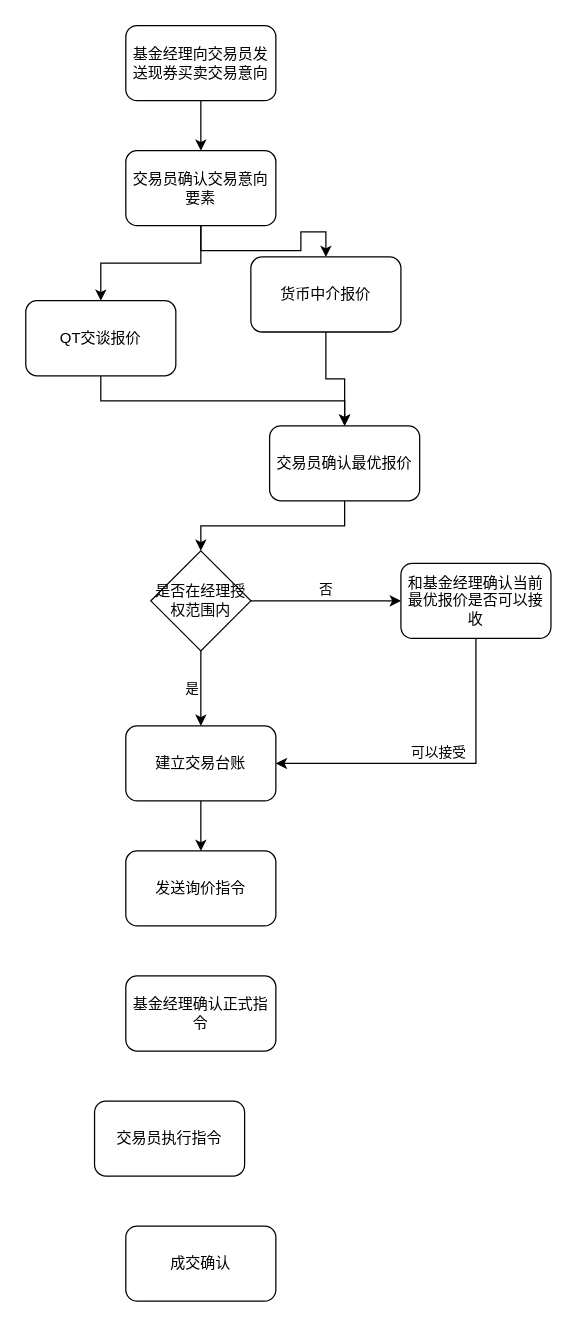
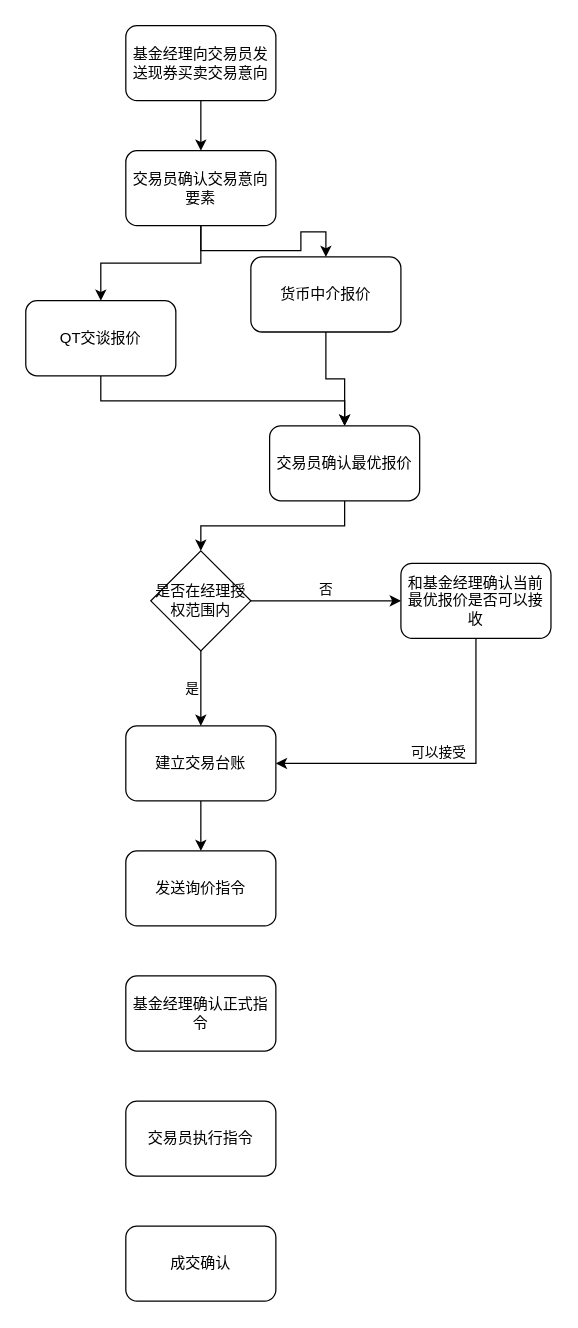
  <mxCell id="0" />
  <mxCell id="1" parent="0" />
  <mxCell id="2" style="edgeStyle=orthogonalEdgeStyle;rounded=0;orthogonalLoop=1;jettySize=auto;html=1;exitX=0.5;exitY=1;exitDx=0;exitDy=0;entryX=0.5;entryY=0;entryDx=0;entryDy=0;" edge="1" parent="1" source="3" target="6"><mxGeometry relative="1" as="geometry" /></mxCell>
  <mxCell id="3" value="基金经理向交易员发送现券买卖交易意向" style="rounded=1;whiteSpace=wrap;html=1;fontSize=12;glass=0;strokeWidth=1;shadow=0;" parent="1" vertex="1"><mxGeometry x="100" y="20" width="120" height="60" as="geometry" /></mxCell>
  <mxCell id="4" style="edgeStyle=orthogonalEdgeStyle;rounded=0;orthogonalLoop=1;jettySize=auto;html=1;exitX=0.5;exitY=1;exitDx=0;exitDy=0;entryX=0.5;entryY=0;entryDx=0;entryDy=0;" edge="1" parent="1" source="6" target="9"><mxGeometry relative="1" as="geometry" /></mxCell>
  <mxCell id="5" style="edgeStyle=orthogonalEdgeStyle;rounded=0;orthogonalLoop=1;jettySize=auto;html=1;exitX=0.5;exitY=1;exitDx=0;exitDy=0;entryX=0.5;entryY=0;entryDx=0;entryDy=0;" edge="1" parent="1" source="6" target="11"><mxGeometry relative="1" as="geometry" /></mxCell>
  <mxCell id="6" value="交易员确认交易意向要素" style="rounded=1;whiteSpace=wrap;html=1;" vertex="1" parent="1"><mxGeometry x="100" y="120" width="120" height="60" as="geometry" /></mxCell>
  <mxCell id="7" style="edgeStyle=orthogonalEdgeStyle;rounded=0;orthogonalLoop=1;jettySize=auto;html=1;exitX=0.5;exitY=1;exitDx=0;exitDy=0;" edge="1" parent="1" source="6" target="6"><mxGeometry relative="1" as="geometry" /></mxCell>
  <mxCell id="8" style="edgeStyle=orthogonalEdgeStyle;rounded=0;orthogonalLoop=1;jettySize=auto;html=1;exitX=0.5;exitY=1;exitDx=0;exitDy=0;entryX=0.5;entryY=0;entryDx=0;entryDy=0;" edge="1" parent="1" source="9" target="13"><mxGeometry relative="1" as="geometry" /></mxCell>
  <mxCell id="9" value="QT交谈报价" style="rounded=1;whiteSpace=wrap;html=1;" vertex="1" parent="1"><mxGeometry x="20" y="240" width="120" height="60" as="geometry" /></mxCell>
  <mxCell id="10" style="edgeStyle=orthogonalEdgeStyle;rounded=0;orthogonalLoop=1;jettySize=auto;html=1;exitX=0.5;exitY=1;exitDx=0;exitDy=0;entryX=0.5;entryY=0;entryDx=0;entryDy=0;" edge="1" parent="1" source="11" target="13"><mxGeometry relative="1" as="geometry" /></mxCell>
  <mxCell id="11" value="货币中介报价" style="rounded=1;whiteSpace=wrap;html=1;" vertex="1" parent="1"><mxGeometry x="200" y="205" width="120" height="60" as="geometry" /></mxCell>
  <mxCell id="12" style="edgeStyle=orthogonalEdgeStyle;rounded=0;orthogonalLoop=1;jettySize=auto;html=1;exitX=0.5;exitY=1;exitDx=0;exitDy=0;entryX=0.5;entryY=0;entryDx=0;entryDy=0;" edge="1" parent="1" source="13" target="16"><mxGeometry relative="1" as="geometry" /></mxCell>
  <mxCell id="13" value="交易员确认最优报价" style="rounded=1;whiteSpace=wrap;html=1;" vertex="1" parent="1"><mxGeometry x="215" y="340" width="120" height="60" as="geometry" /></mxCell>
  <mxCell id="14" value="否" style="edgeStyle=orthogonalEdgeStyle;rounded=0;orthogonalLoop=1;jettySize=auto;html=1;exitX=1;exitY=0.5;exitDx=0;exitDy=0;verticalAlign=bottom;entryX=0;entryY=0.5;entryDx=0;entryDy=0;" edge="1" parent="1" source="16" target="18"><mxGeometry relative="1" as="geometry"><mxPoint x="320" y="520" as="targetPoint" /></mxGeometry></mxCell>
  <mxCell id="15" value="是" style="edgeStyle=orthogonalEdgeStyle;rounded=0;orthogonalLoop=1;jettySize=auto;html=1;verticalAlign=middle;align=right;" edge="1" parent="1" source="16" target="20"><mxGeometry relative="1" as="geometry" /></mxCell>
  <mxCell id="16" value="是否在经理授权范围内" style="rhombus;whiteSpace=wrap;html=1;" vertex="1" parent="1"><mxGeometry x="120" y="440" width="80" height="80" as="geometry" /></mxCell>
  <mxCell id="17" value="可以接受" style="edgeStyle=orthogonalEdgeStyle;rounded=0;orthogonalLoop=1;jettySize=auto;html=1;exitX=0.5;exitY=1;exitDx=0;exitDy=0;entryX=1;entryY=0.5;entryDx=0;entryDy=0;verticalAlign=bottom;" edge="1" parent="1" source="18" target="20"><mxGeometry relative="1" as="geometry" /></mxCell>
  <mxCell id="18" value="和基金经理确认当前最优报价是否可以接收" style="rounded=1;whiteSpace=wrap;html=1;" vertex="1" parent="1"><mxGeometry x="320" y="450" width="120" height="60" as="geometry" /></mxCell>
  <mxCell id="19" style="edgeStyle=orthogonalEdgeStyle;rounded=0;orthogonalLoop=1;jettySize=auto;html=1;exitX=0.5;exitY=1;exitDx=0;exitDy=0;entryX=0.5;entryY=0;entryDx=0;entryDy=0;" edge="1" parent="1" source="20" target="21"><mxGeometry relative="1" as="geometry" /></mxCell>
  <mxCell id="20" value="建立交易台账" style="rounded=1;whiteSpace=wrap;html=1;" vertex="1" parent="1"><mxGeometry x="100" y="580" width="120" height="60" as="geometry" /></mxCell>
  <mxCell id="21" value="发送询价指令" style="rounded=1;whiteSpace=wrap;html=1;" vertex="1" parent="1"><mxGeometry x="100" y="680" width="120" height="60" as="geometry" /></mxCell>
  <mxCell id="22" value="基金经理确认正式指令" style="rounded=1;whiteSpace=wrap;html=1;" vertex="1" parent="1"><mxGeometry x="100" y="780" width="120" height="60" as="geometry" /></mxCell>
- <mxCell id="23" value="交易员执行指令" style="rounded=1;whiteSpace=wrap;html=1;" vertex="1" parent="1"><mxGeometry x="75" y="880" width="120" height="60" as="geometry" /></mxCell>
+ <mxCell id="23" value="交易员执行指令" style="rounded=1;whiteSpace=wrap;html=1;" vertex="1" parent="1"><mxGeometry x="100" y="880" width="120" height="60" as="geometry" /></mxCell>
  <mxCell id="24" value="成交确认" style="rounded=1;whiteSpace=wrap;html=1;" vertex="1" parent="1"><mxGeometry x="100" y="980" width="120" height="60" as="geometry" /></mxCell>
